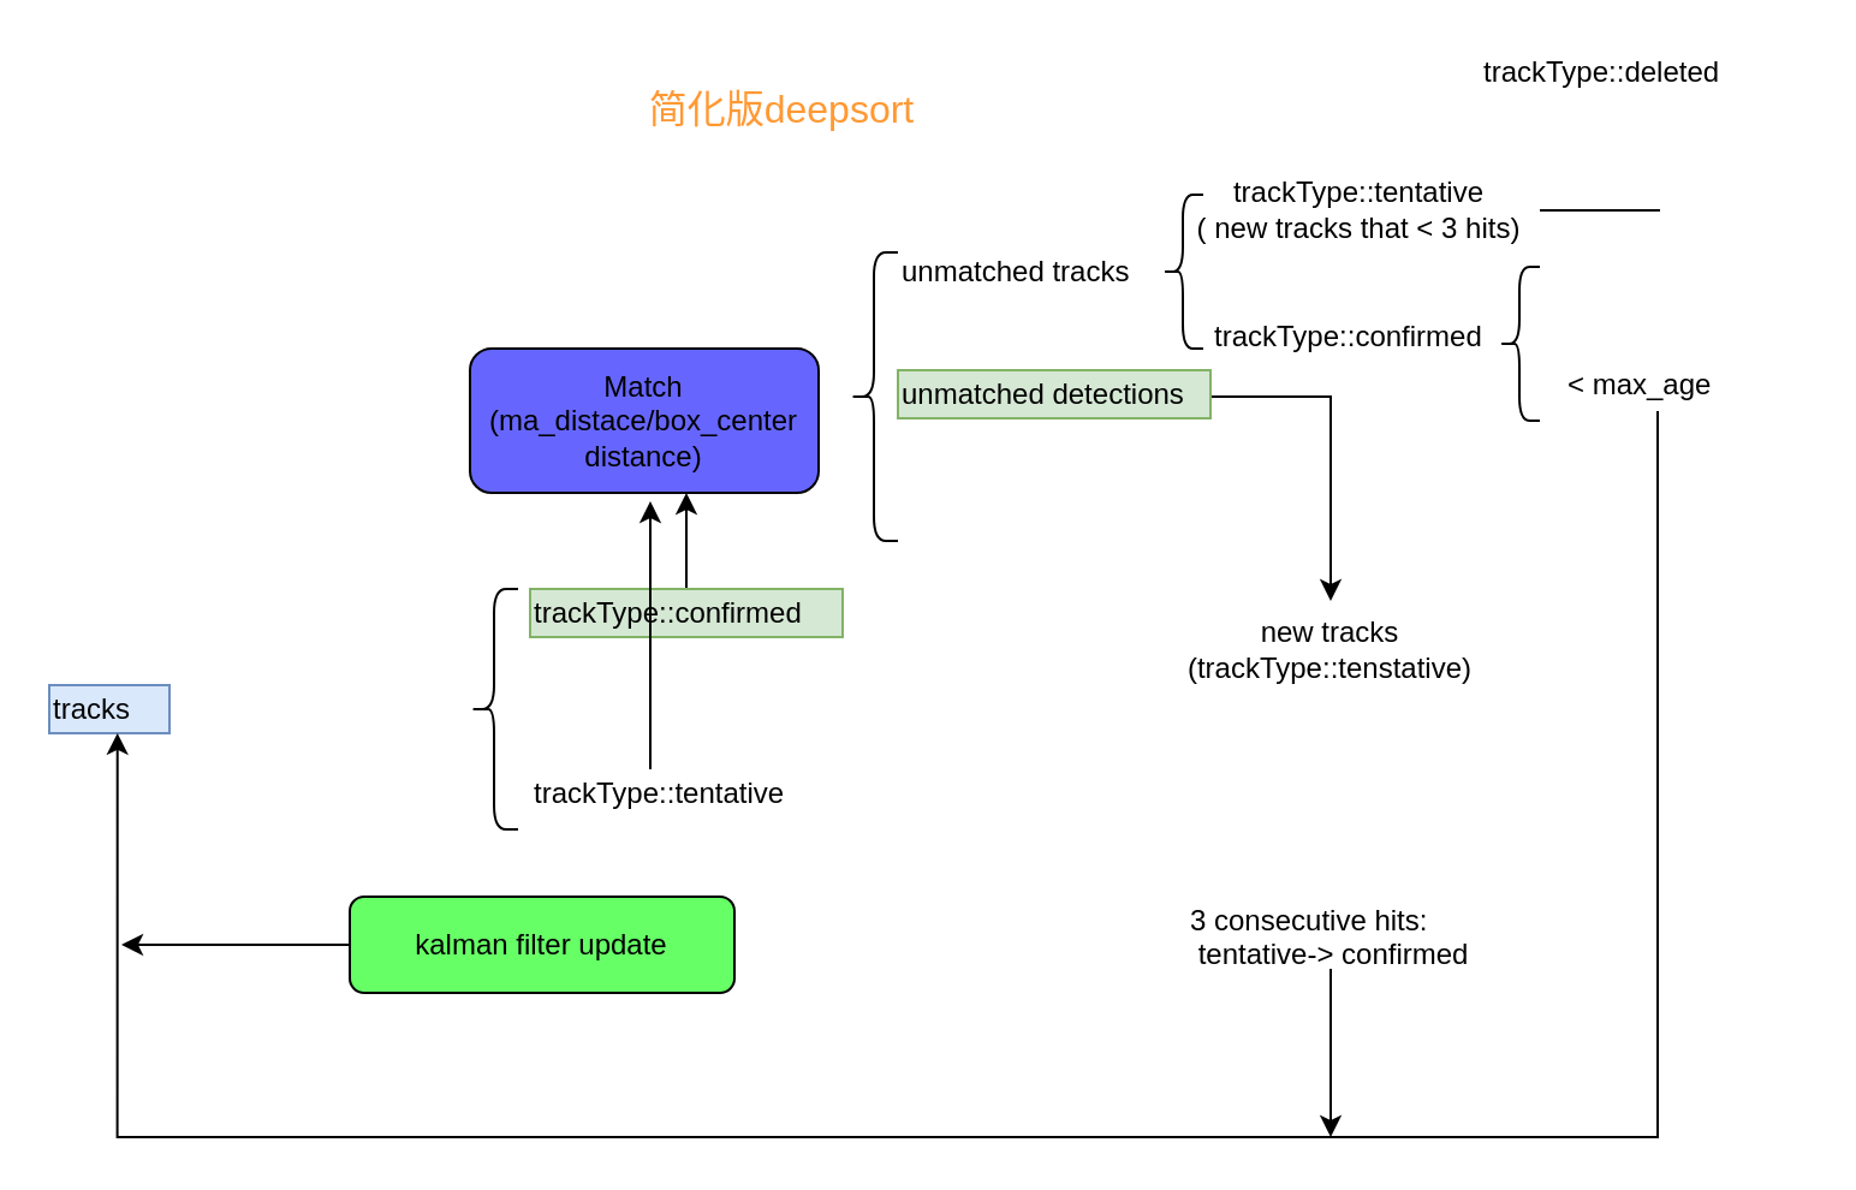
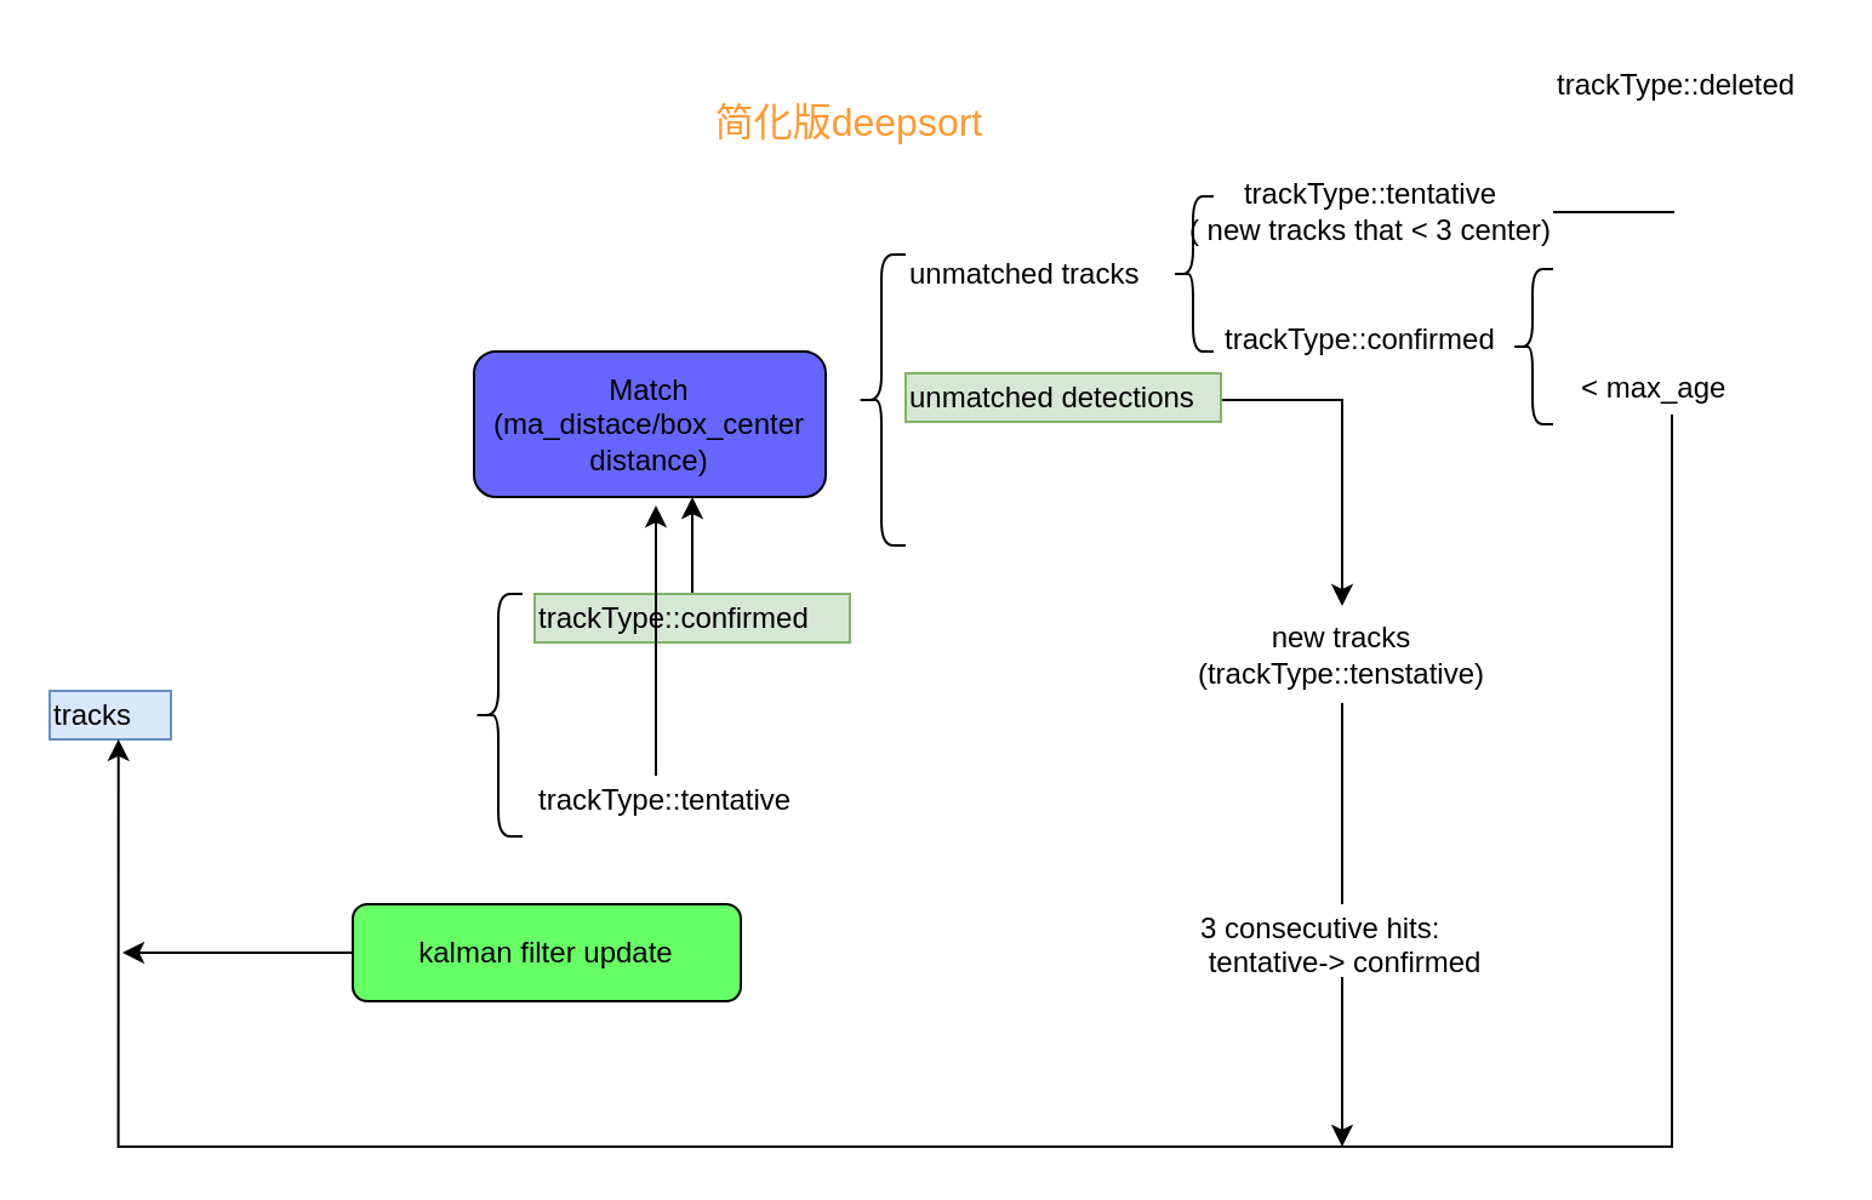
  <mxCell id="0" />
  <mxCell id="1" parent="0" />
- <mxCell id="2" value="&lt;font style=&quot;font-size: 16px&quot; color=&quot;#ff9933&quot;&gt;简化版deepsort&lt;/font&gt;" style="text;html=1;strokeColor=none;fillColor=none;align=center;verticalAlign=middle;whiteSpace=wrap;rounded=0;" parent="1" vertex="1"><mxGeometry x="225" y="20" width="200" height="50" as="geometry" /></mxCell>
+ <mxCell id="2" value="&lt;font style=&quot;font-size: 16px&quot; color=&quot;#ff9933&quot;&gt;简化版deepsort&lt;/font&gt;" style="text;html=1;strokeColor=none;fillColor=none;align=center;verticalAlign=middle;whiteSpace=wrap;rounded=0;" parent="1" vertex="1"><mxGeometry x="250" y="25" width="200" height="50" as="geometry" /></mxCell>
  <mxCell id="3" value="tracks" style="text;html=1;resizable=0;points=[];autosize=1;align=left;verticalAlign=top;spacingTop=-4;fillColor=#dae8fc;strokeColor=#6c8ebf;" parent="1" vertex="1"><mxGeometry x="20" y="284.5" width="50" height="20" as="geometry" /></mxCell>
  <mxCell id="4" value="" style="shape=curlyBracket;whiteSpace=wrap;html=1;rounded=1;" parent="1" vertex="1"><mxGeometry x="195" y="244.5" width="20" height="100" as="geometry" /></mxCell>
  <mxCell id="5" value="" style="edgeStyle=orthogonalEdgeStyle;rounded=0;orthogonalLoop=1;jettySize=auto;html=1;" parent="1" source="6" target="9" edge="1"><mxGeometry relative="1" as="geometry"><Array as="points"><mxPoint x="285" y="212.5" /><mxPoint x="285" y="212.5" /></Array></mxGeometry></mxCell>
  <mxCell id="6" value="trackType::confirmed" style="text;html=1;resizable=0;points=[];autosize=1;align=left;verticalAlign=top;spacingTop=-4;fillColor=#d5e8d4;strokeColor=#82b366;" parent="1" vertex="1"><mxGeometry x="220" y="244.5" width="130" height="20" as="geometry" /></mxCell>
  <mxCell id="7" style="edgeStyle=orthogonalEdgeStyle;rounded=0;orthogonalLoop=1;jettySize=auto;html=1;endArrow=classic;endFill=1;" parent="1" source="8" edge="1"><mxGeometry relative="1" as="geometry"><mxPoint x="270" y="208" as="targetPoint" /><Array as="points"><mxPoint x="270" y="288" /><mxPoint x="270" y="288" /></Array></mxGeometry></mxCell>
  <mxCell id="8" value="trackType::tentative" style="text;html=1;resizable=0;points=[];autosize=1;align=left;verticalAlign=top;spacingTop=-4;" parent="1" vertex="1"><mxGeometry x="220" y="319.5" width="120" height="20" as="geometry" /></mxCell>
  <mxCell id="9" value="Match&lt;br&gt;(ma_distace/box_center distance)" style="rounded=1;whiteSpace=wrap;html=1;fillColor=#6666FF;" parent="1" vertex="1"><mxGeometry x="195" y="144.5" width="145" height="60" as="geometry" /></mxCell>
  <mxCell id="10" value="" style="shape=curlyBracket;whiteSpace=wrap;html=1;rounded=1;" parent="1" vertex="1"><mxGeometry x="353" y="104.5" width="20" height="120" as="geometry" /></mxCell>
  <mxCell id="11" value="unmatched tracks" style="text;html=1;resizable=0;points=[];autosize=1;align=left;verticalAlign=top;spacingTop=-4;" parent="1" vertex="1"><mxGeometry x="373" y="102.5" width="110" height="20" as="geometry" /></mxCell>
  <mxCell id="12" style="edgeStyle=orthogonalEdgeStyle;rounded=0;orthogonalLoop=1;jettySize=auto;html=1;endArrow=classic;endFill=1;" parent="1" source="13" target="21" edge="1"><mxGeometry relative="1" as="geometry"><Array as="points"><mxPoint x="553" y="164.5" /></Array></mxGeometry></mxCell>
  <mxCell id="13" value="unmatched detections" style="text;html=1;resizable=0;points=[];autosize=1;align=left;verticalAlign=top;spacingTop=-4;fillColor=#d5e8d4;strokeColor=#82b366;" parent="1" vertex="1"><mxGeometry x="373" y="153.5" width="130" height="20" as="geometry" /></mxCell>
  <mxCell id="14" value="" style="shape=curlyBracket;whiteSpace=wrap;html=1;rounded=1;" parent="1" vertex="1"><mxGeometry x="483" y="80.5" width="17" height="64" as="geometry" /></mxCell>
  <mxCell id="15" value="trackType::confirmed" style="text;html=1;resizable=0;points=[];autosize=1;align=left;verticalAlign=top;spacingTop=-4;" parent="1" vertex="1"><mxGeometry x="503" y="129.5" width="130" height="20" as="geometry" /></mxCell>
  <mxCell id="16" value="" style="shape=curlyBracket;whiteSpace=wrap;html=1;rounded=1;" parent="1" vertex="1"><mxGeometry x="623" y="110.5" width="17" height="64" as="geometry" /></mxCell>
  <mxCell id="17" style="edgeStyle=orthogonalEdgeStyle;rounded=0;orthogonalLoop=1;jettySize=auto;html=1;entryX=0.567;entryY=0.997;entryDx=0;entryDy=0;entryPerimeter=0;endArrow=classic;endFill=1;" parent="1" target="3" edge="1"><mxGeometry relative="1" as="geometry"><mxPoint x="689" y="170.5" as="sourcePoint" /><Array as="points"><mxPoint x="689" y="472.5" /><mxPoint x="48" y="472.5" /></Array></mxGeometry></mxCell>
  <mxCell id="18" value="&amp;lt; max_age" style="text;html=1;resizable=0;points=[];autosize=1;align=left;verticalAlign=top;spacingTop=-4;" parent="1" vertex="1"><mxGeometry x="650" y="149.5" width="80" height="20" as="geometry" /></mxCell>
- <mxCell id="19" value="trackType::deleted" style="text;html=1;resizable=0;points=[];autosize=1;align=left;verticalAlign=top;spacingTop=-4;" parent="1" vertex="1"><mxGeometry x="615" y="20" width="110" height="20" as="geometry" /></mxCell>
+ <mxCell id="19" value="trackType::deleted" style="text;html=1;resizable=0;points=[];autosize=1;align=left;verticalAlign=top;spacingTop=-4;" parent="1" vertex="1"><mxGeometry x="640" y="25" width="110" height="20" as="geometry" /></mxCell>
  <mxCell id="20" style="edgeStyle=orthogonalEdgeStyle;rounded=0;orthogonalLoop=1;jettySize=auto;html=1;endArrow=classic;endFill=1;" parent="1" source="26" edge="1"><mxGeometry relative="1" as="geometry"><mxPoint x="553" y="472.5" as="targetPoint" /><Array as="points"><mxPoint x="553" y="408" /><mxPoint x="553" y="408" /></Array></mxGeometry></mxCell>
  <mxCell id="21" value="&lt;span style=&quot;text-align: left ; white-space: nowrap&quot;&gt;new tracks&lt;/span&gt;&lt;br style=&quot;text-align: left ; white-space: nowrap&quot;&gt;&lt;span style=&quot;text-align: left ; white-space: nowrap&quot;&gt;(trackType::tenstative&lt;/span&gt;&lt;span style=&quot;text-align: left ; white-space: nowrap&quot;&gt;)&lt;/span&gt;" style="text;html=1;strokeColor=none;fillColor=none;align=center;verticalAlign=middle;whiteSpace=wrap;rounded=0;" parent="1" vertex="1"><mxGeometry x="483" y="249.5" width="140" height="40" as="geometry" /></mxCell>
  <mxCell id="22" style="edgeStyle=orthogonalEdgeStyle;rounded=0;orthogonalLoop=1;jettySize=auto;html=1;endArrow=classic;endFill=1;" parent="1" source="23" edge="1"><mxGeometry relative="1" as="geometry"><mxPoint x="50" y="392.5" as="targetPoint" /></mxGeometry></mxCell>
  <mxCell id="23" value="kalman filter&amp;nbsp;update" style="rounded=1;whiteSpace=wrap;html=1;fillColor=#66FF66;" parent="1" vertex="1"><mxGeometry x="145" y="372.5" width="160" height="40" as="geometry" /></mxCell>
  <mxCell id="24" style="edgeStyle=orthogonalEdgeStyle;rounded=0;orthogonalLoop=1;jettySize=auto;html=1;endArrow=none;endFill=0;" parent="1" source="25" edge="1"><mxGeometry relative="1" as="geometry"><mxPoint x="690" y="87" as="targetPoint" /></mxGeometry></mxCell>
- <mxCell id="25" value="&lt;span style=&quot;text-align: left ; white-space: nowrap&quot;&gt;trackType::tentative&lt;/span&gt;&lt;br style=&quot;text-align: left ; white-space: nowrap&quot;&gt;&lt;span style=&quot;text-align: left ; white-space: nowrap&quot;&gt;(&amp;nbsp;new tracks that&amp;nbsp;&lt;/span&gt;&lt;span style=&quot;text-align: left ; white-space: nowrap&quot;&gt;&amp;lt; 3 hits)&lt;/span&gt;" style="text;html=1;strokeColor=none;fillColor=none;align=center;verticalAlign=middle;whiteSpace=wrap;rounded=0;" parent="1" vertex="1"><mxGeometry x="490" y="61.5" width="150" height="51" as="geometry" /></mxCell>
+ <mxCell id="25" value="&lt;span style=&quot;text-align: left ; white-space: nowrap&quot;&gt;trackType::tentative&lt;/span&gt;&lt;br style=&quot;text-align: left ; white-space: nowrap&quot;&gt;&lt;span style=&quot;text-align: left ; white-space: nowrap&quot;&gt;(&amp;nbsp;new tracks that&amp;nbsp;&lt;/span&gt;&lt;span style=&quot;text-align: left ; white-space: nowrap&quot;&gt;&amp;lt; 3 center)&lt;/span&gt;" style="text;html=1;strokeColor=none;fillColor=none;align=center;verticalAlign=middle;whiteSpace=wrap;rounded=0;" parent="1" vertex="1"><mxGeometry x="490" y="61.5" width="150" height="51" as="geometry" /></mxCell>
  <mxCell id="26" value="3 consecutive hits:&lt;br&gt;&amp;nbsp;tentative-&amp;gt; confirmed" style="text;html=1;resizable=0;points=[];autosize=1;align=left;verticalAlign=top;spacingTop=-4;" parent="1" vertex="1"><mxGeometry x="493" y="372.5" width="130" height="30" as="geometry" /></mxCell>
+ <mxCell id="27" style="edgeStyle=orthogonalEdgeStyle;rounded=0;orthogonalLoop=1;jettySize=auto;html=1;endArrow=none;endFill=0;" parent="1" source="21" target="26" edge="1"><mxGeometry relative="1" as="geometry"><mxPoint x="553" y="472.5" as="targetPoint" /><mxPoint x="553" y="289.5" as="sourcePoint" /><Array as="points"><mxPoint x="553" y="358" /><mxPoint x="553" y="358" /></Array></mxGeometry></mxCell>
